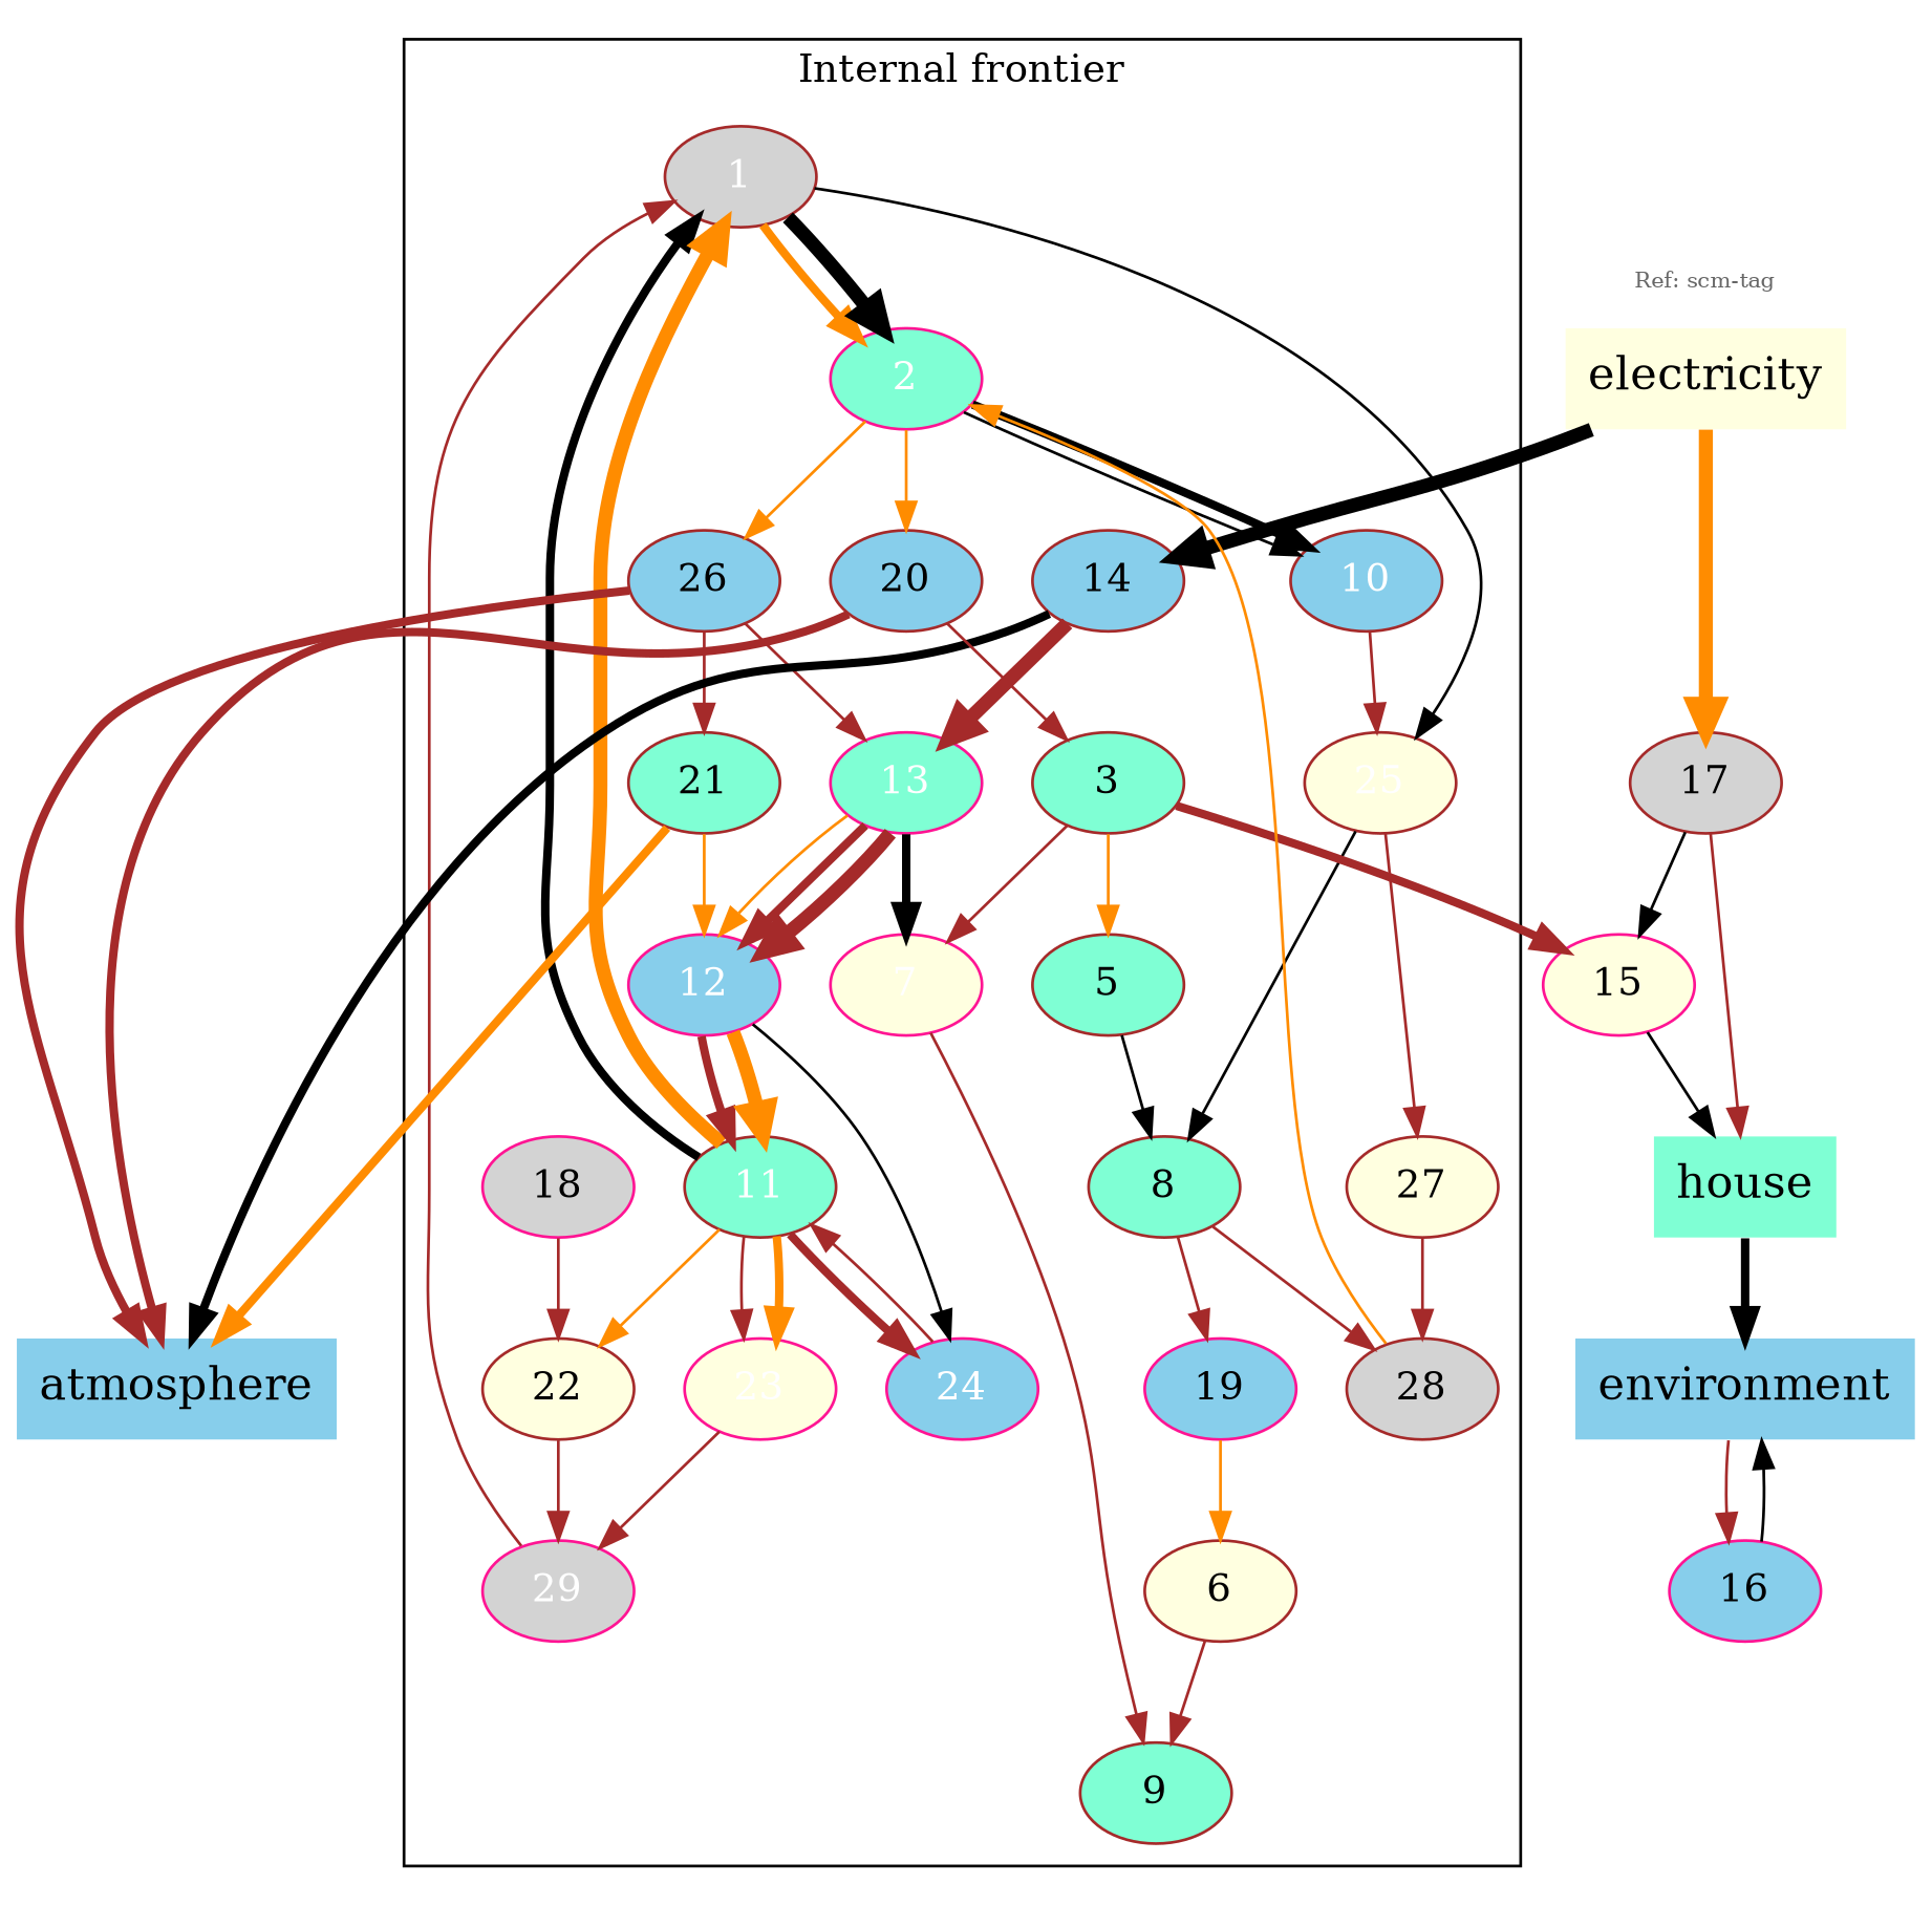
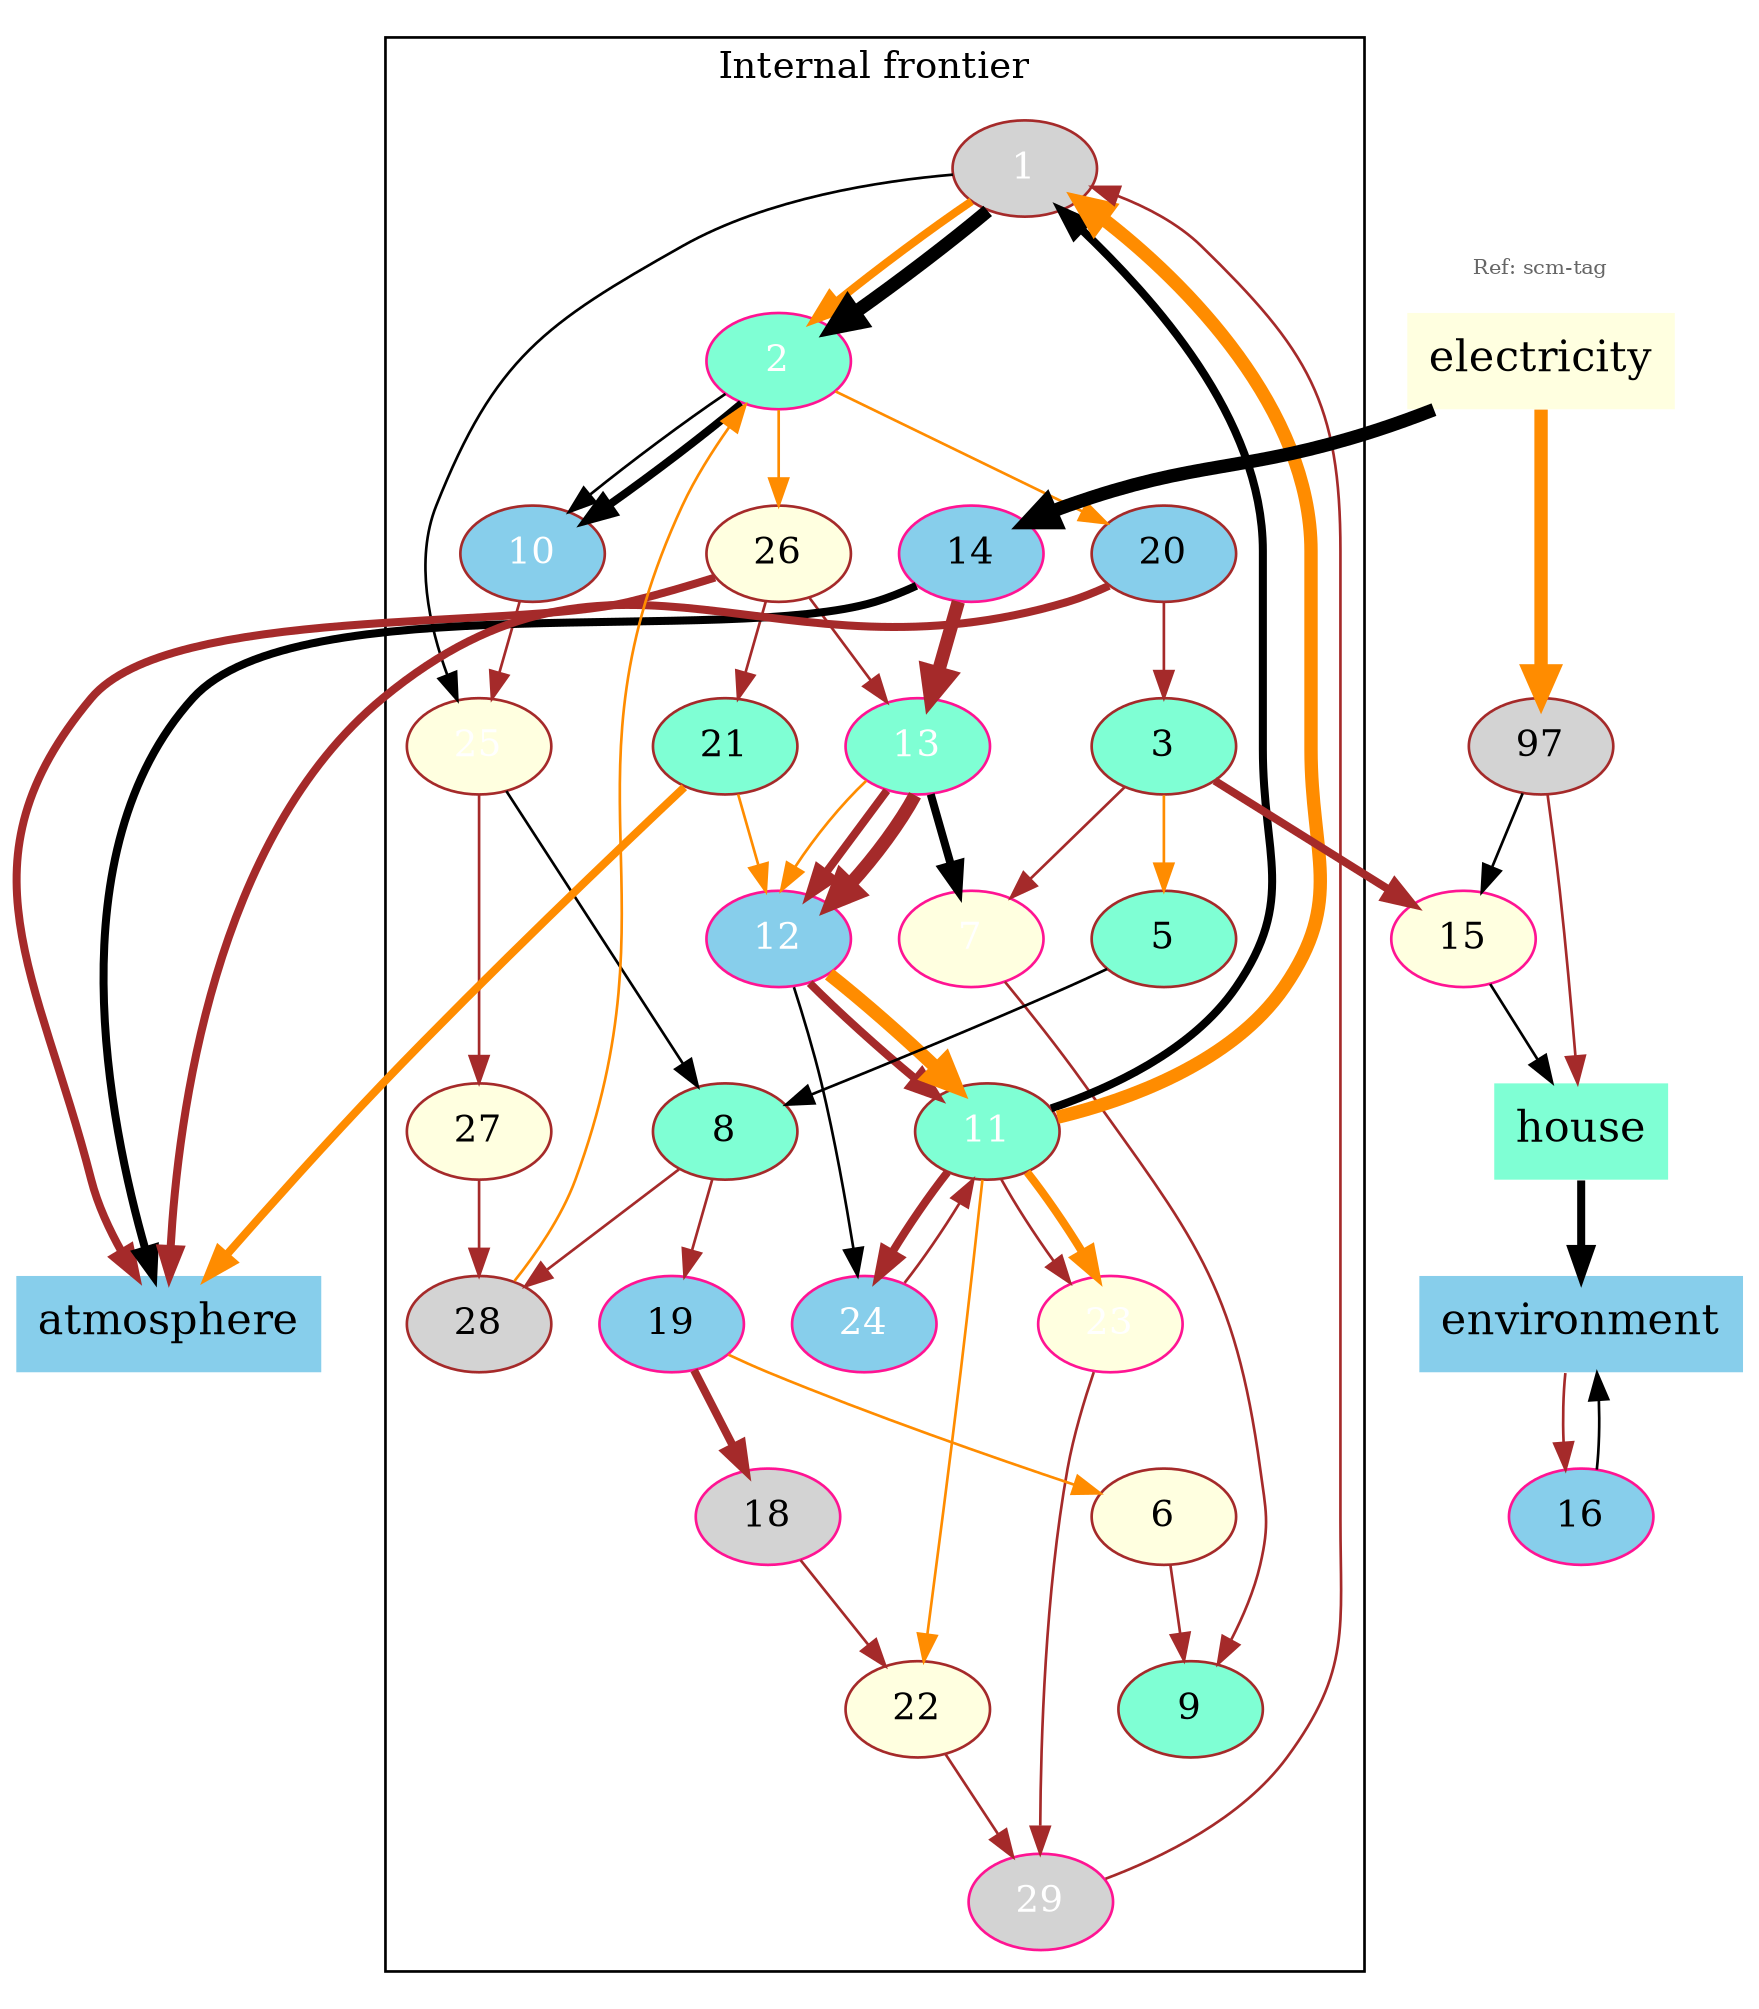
  digraph {
    node [color=brown fillcolor=skyblue style=filled]
    edge [color=brown]
    1 [fillcolor=lightgrey fontcolor=white]
    2 [color=deeppink fillcolor=aquamarine fontcolor=white]
    7 [color=deeppink fillcolor=lightyellow fontcolor=white]
    10 [fontcolor=white]
    11 [fillcolor=aquamarine fontcolor=white]
    12 [color=deeppink fontcolor=white]
    13 [color=deeppink fillcolor=aquamarine fontcolor=white]
    23 [color=deeppink fillcolor=lightyellow fontcolor=white]
    24 [color=deeppink fontcolor=white]
    25 [fillcolor=lightyellow fontcolor=white]
    29 [color=deeppink fillcolor=lightgrey fontcolor=white]
    21 [fillcolor=aquamarine]
    22 [fillcolor=lightyellow]
-   26
+   26 [fillcolor=lightyellow]
    house [fillcolor=aquamarine fontsize=16 shape=plaintext]
    environment [color=deeppink fontsize=16 shape=plaintext]
    atmosphere [fontsize=16 shape=plaintext]
    electricity [color=deeppink fillcolor=lightyellow fontsize=16 shape=plaintext]
    3 [fillcolor=aquamarine]
    5 [fillcolor=aquamarine]
    6 [fillcolor=lightyellow]
    8 [fillcolor=aquamarine]
    9 [fillcolor=aquamarine]
-   14
+   14 [color=deeppink]
    18 [color=deeppink fillcolor=lightgrey]
    19 [color=deeppink]
    20
    27 [fillcolor=lightyellow]
    28 [fillcolor=lightgrey]
    16 [color=deeppink]
-   17 [fillcolor=lightgrey]
+   17 [fillcolor=lightgrey label=97]
    15 [color=deeppink fillcolor=lightyellow]
    subgraph sub_1 {
      1
      2
      7
      10
      11
      12
      13
      23
      24
      25
      29
    }
    subgraph sub_2 {
      21
      22
      26
    }
    subgraph sub_3 {
      house
      environment
      atmosphere
    }
    subgraph sub_4 {
      rank=same
      environment
      atmosphere
    }
    subgraph cluster_5 {
      fontcolor=gray40
      fontsize=8
      label="Ref: scm-tag"
      peripheries=0
      electricity
    }
    subgraph cluster_6 {
      label="Internal frontier"
      1
      2
      7
      10
      11
      12
      13
      23
      24
      25
      29
      21
      22
      26
      3
      5
      6
      8
      9
      14
      18
      19
      20
      27
      28
    }
    1 -> 2 [color=darkorange penwidth=3.0]
    1 -> 2 [color=black penwidth=5.0]
    1 -> 25 [color=black]
    2 -> 10 [color=black]
    2 -> 10 [color=black penwidth=3.0]
    2 -> 26 [color=darkorange]
    2 -> 20 [color=darkorange]
    7 -> 9
    10 -> 25
    11 -> 1 [color=black penwidth=3.0]
    11 -> 1 [color=darkorange penwidth=5.0]
    11 -> 23
    11 -> 23 [color=darkorange penwidth=3.0]
    11 -> 24 [penwidth=3.0]
    11 -> 22 [color=darkorange]
    12 -> 11 [penwidth=3.0]
    12 -> 11 [color=darkorange penwidth=5.0]
    12 -> 24 [color=black]
    13 -> 7 [color=black penwidth=3.0]
    13 -> 12 [color=darkorange]
    13 -> 12 [penwidth=3.0]
    13 -> 12 [penwidth=5.0]
    23 -> 29
    24 -> 11
    25 -> 8 [color=black]
    25 -> 27
    29 -> 1
    21 -> 12 [color=darkorange]
    21 -> atmosphere [color=darkorange penwidth=3.0]
    22 -> 29
    26 -> 13
    26 -> 21
    26 -> atmosphere [penwidth=3.0]
    house -> environment [color=black penwidth=3.0]
    environment -> 16
    electricity -> 14 [color=black penwidth=5.0]
    electricity -> 17 [color=darkorange penwidth=5.0]
    3 -> 7
    3 -> 5 [color=darkorange]
    3 -> 15 [penwidth=3.0]
    5 -> 8 [color=black]
    6 -> 9
    8 -> 19
    8 -> 28
    14 -> 13 [penwidth=5.0]
    14 -> atmosphere [color=black penwidth=3.0]
    18 -> 22
    19 -> 6 [color=darkorange]
+   19 -> 18 [penwidth=3.0]
    20 -> atmosphere [penwidth=3.0]
    20 -> 3
    27 -> 28
    28 -> 2 [color=darkorange]
    16 -> environment [color=black]
    17 -> house
    17 -> 15 [color=black]
    15 -> house [color=black]
  }
